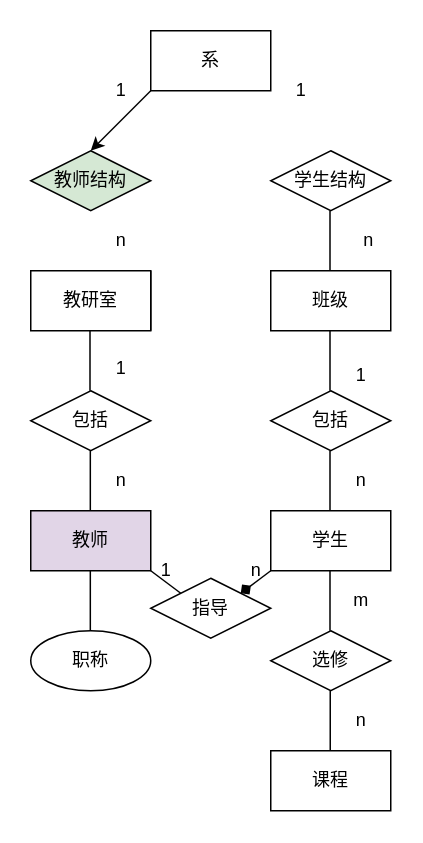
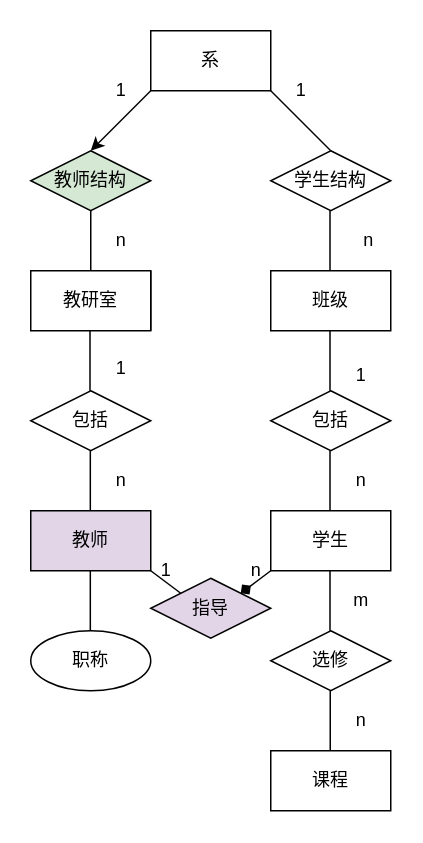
  <mxCell id="0" />
  <mxCell id="1" parent="0" />
  <mxCell id="2" value="系" style="rounded=0;whiteSpace=wrap;html=1;" vertex="1" parent="1"><mxGeometry x="100" y="20" width="80" height="40" as="geometry" /></mxCell>
  <mxCell id="3" value="教研室" style="rounded=0;whiteSpace=wrap;html=1;" vertex="1" parent="1"><mxGeometry x="20" y="180" width="80" height="40" as="geometry" /></mxCell>
  <mxCell id="4" value="教师结构" style="rhombus;whiteSpace=wrap;html=1;fillColor=#d5e8d4;" vertex="1" parent="1"><mxGeometry x="20" y="100" width="80" height="40" as="geometry" /></mxCell>
  <mxCell id="5" value="包括" style="rhombus;whiteSpace=wrap;html=1;" vertex="1" parent="1"><mxGeometry x="20" y="260" width="80" height="40" as="geometry" /></mxCell>
  <mxCell id="6" value="教师" style="rounded=0;whiteSpace=wrap;html=1;fillColor=#e1d5e7;" vertex="1" parent="1"><mxGeometry x="20" y="340" width="80" height="40" as="geometry" /></mxCell>
  <mxCell id="7" value="职称" style="ellipse;whiteSpace=wrap;html=1;" vertex="1" parent="1"><mxGeometry x="20" y="420" width="80" height="40" as="geometry" /></mxCell>
  <mxCell id="8" value="班级" style="rounded=0;whiteSpace=wrap;html=1;" vertex="1" parent="1"><mxGeometry x="180" y="180" width="80" height="40" as="geometry" /></mxCell>
  <mxCell id="9" value="学生结构" style="rhombus;whiteSpace=wrap;html=1;" vertex="1" parent="1"><mxGeometry x="180" y="100" width="80" height="40" as="geometry" /></mxCell>
  <mxCell id="10" value="包括" style="rhombus;whiteSpace=wrap;html=1;" vertex="1" parent="1"><mxGeometry x="180" y="260" width="80" height="40" as="geometry" /></mxCell>
  <mxCell id="11" value="学生" style="rounded=0;whiteSpace=wrap;html=1;" vertex="1" parent="1"><mxGeometry x="180" y="340" width="80" height="40" as="geometry" /></mxCell>
+ <mxCell id="12" value="" style="endArrow=none;html=1;rounded=0;exitX=0.5;exitY=1;exitDx=0;exitDy=0;entryX=0.5;entryY=0;entryDx=0;entryDy=0;" edge="1" parent="1" source="4" target="3"><mxGeometry width="50" height="50" relative="1" as="geometry"><mxPoint x="160" y="270" as="sourcePoint" /><mxPoint x="210" y="220" as="targetPoint" /></mxGeometry></mxCell>
  <mxCell id="13" value="" style="endArrow=none;html=1;rounded=0;exitX=0.5;exitY=1;exitDx=0;exitDy=0;entryX=0.5;entryY=0;entryDx=0;entryDy=0;" edge="1" parent="1"><mxGeometry width="50" height="50" relative="1" as="geometry"><mxPoint x="219.5" y="380" as="sourcePoint" /><mxPoint x="219.5" y="420" as="targetPoint" /></mxGeometry></mxCell>
  <mxCell id="14" value="" style="endArrow=none;html=1;rounded=0;exitX=0.5;exitY=1;exitDx=0;exitDy=0;entryX=0.5;entryY=0;entryDx=0;entryDy=0;" edge="1" parent="1"><mxGeometry width="50" height="50" relative="1" as="geometry"><mxPoint x="59.5" y="220" as="sourcePoint" /><mxPoint x="59.5" y="260" as="targetPoint" /></mxGeometry></mxCell>
  <mxCell id="15" value="" style="endArrow=none;html=1;rounded=0;exitX=0.5;exitY=1;exitDx=0;exitDy=0;entryX=0.5;entryY=0;entryDx=0;entryDy=0;" edge="1" parent="1"><mxGeometry width="50" height="50" relative="1" as="geometry"><mxPoint x="59.71" y="300" as="sourcePoint" /><mxPoint x="59.71" y="340" as="targetPoint" /></mxGeometry></mxCell>
  <mxCell id="16" value="" style="endArrow=none;html=1;rounded=0;exitX=0.5;exitY=1;exitDx=0;exitDy=0;entryX=0.5;entryY=0;entryDx=0;entryDy=0;" edge="1" parent="1"><mxGeometry width="50" height="50" relative="1" as="geometry"><mxPoint x="100" y="180" as="sourcePoint" /><mxPoint x="100" y="220" as="targetPoint" /></mxGeometry></mxCell>
  <mxCell id="17" value="" style="endArrow=none;html=1;rounded=0;exitX=0.5;exitY=1;exitDx=0;exitDy=0;entryX=0.5;entryY=0;entryDx=0;entryDy=0;" edge="1" parent="1"><mxGeometry width="50" height="50" relative="1" as="geometry"><mxPoint x="219.5" y="300" as="sourcePoint" /><mxPoint x="219.5" y="340" as="targetPoint" /></mxGeometry></mxCell>
  <mxCell id="18" value="" style="endArrow=none;html=1;rounded=0;exitX=0.5;exitY=1;exitDx=0;exitDy=0;entryX=0.5;entryY=0;entryDx=0;entryDy=0;" edge="1" parent="1"><mxGeometry width="50" height="50" relative="1" as="geometry"><mxPoint x="219.5" y="220" as="sourcePoint" /><mxPoint x="219.5" y="260" as="targetPoint" /></mxGeometry></mxCell>
  <mxCell id="19" value="" style="endArrow=none;html=1;rounded=0;exitX=0.5;exitY=1;exitDx=0;exitDy=0;entryX=0.5;entryY=0;entryDx=0;entryDy=0;" edge="1" parent="1"><mxGeometry width="50" height="50" relative="1" as="geometry"><mxPoint x="219.5" y="140" as="sourcePoint" /><mxPoint x="219.5" y="180" as="targetPoint" /></mxGeometry></mxCell>
  <mxCell id="20" value="" style="endArrow=none;html=1;rounded=0;exitX=0.5;exitY=1;exitDx=0;exitDy=0;entryX=0.5;entryY=0;entryDx=0;entryDy=0;" edge="1" parent="1"><mxGeometry width="50" height="50" relative="1" as="geometry"><mxPoint x="59.71" y="380" as="sourcePoint" /><mxPoint x="59.71" y="420" as="targetPoint" /></mxGeometry></mxCell>
  <mxCell id="21" value="选修" style="rhombus;whiteSpace=wrap;html=1;" vertex="1" parent="1"><mxGeometry x="180" y="420" width="80" height="40" as="geometry" /></mxCell>
  <mxCell id="22" value="" style="endArrow=none;html=1;rounded=0;exitX=0.5;exitY=1;exitDx=0;exitDy=0;entryX=0.5;entryY=0;entryDx=0;entryDy=0;" edge="1" parent="1"><mxGeometry width="50" height="50" relative="1" as="geometry"><mxPoint x="219.66" y="460" as="sourcePoint" /><mxPoint x="219.66" y="500" as="targetPoint" /></mxGeometry></mxCell>
  <mxCell id="23" value="课程" style="rounded=0;whiteSpace=wrap;html=1;" vertex="1" parent="1"><mxGeometry x="180" y="500" width="80" height="40" as="geometry" /></mxCell>
  <mxCell id="24" value="" style="endArrow=classic;html=1;rounded=0;exitX=0;exitY=1;exitDx=0;exitDy=0;entryX=0.5;entryY=0;entryDx=0;entryDy=0;" edge="1" parent="1" source="2" target="4"><mxGeometry width="50" height="50" relative="1" as="geometry"><mxPoint x="70" y="150" as="sourcePoint" /><mxPoint x="70" y="190" as="targetPoint" /></mxGeometry></mxCell>
+ <mxCell id="25" value="" style="endArrow=none;html=1;rounded=0;exitX=1;exitY=1;exitDx=0;exitDy=0;entryX=0.5;entryY=0;entryDx=0;entryDy=0;" edge="1" parent="1" source="2" target="9"><mxGeometry width="50" height="50" relative="1" as="geometry"><mxPoint x="80" y="160" as="sourcePoint" /><mxPoint x="80" y="200" as="targetPoint" /></mxGeometry></mxCell>
  <mxCell id="26" value="1" style="text;html=1;align=center;verticalAlign=middle;resizable=0;points=[];autosize=1;strokeColor=none;fillColor=none;" vertex="1" parent="1"><mxGeometry x="65" y="45" width="30" height="30" as="geometry" /></mxCell>
  <mxCell id="27" value="1" style="text;html=1;align=center;verticalAlign=middle;resizable=0;points=[];autosize=1;strokeColor=none;fillColor=none;" vertex="1" parent="1"><mxGeometry x="185" y="45" width="30" height="30" as="geometry" /></mxCell>
  <mxCell id="28" value="n" style="text;html=1;align=center;verticalAlign=middle;resizable=0;points=[];autosize=1;strokeColor=none;fillColor=none;" vertex="1" parent="1"><mxGeometry x="65" y="145" width="30" height="30" as="geometry" /></mxCell>
  <mxCell id="29" value="n" style="text;html=1;align=center;verticalAlign=middle;resizable=0;points=[];autosize=1;strokeColor=none;fillColor=none;" vertex="1" parent="1"><mxGeometry x="230" y="145" width="30" height="30" as="geometry" /></mxCell>
  <mxCell id="30" value="1" style="text;html=1;align=center;verticalAlign=middle;resizable=0;points=[];autosize=1;strokeColor=none;fillColor=none;" vertex="1" parent="1"><mxGeometry x="65" y="230" width="30" height="30" as="geometry" /></mxCell>
  <mxCell id="31" value="1" style="text;html=1;align=center;verticalAlign=middle;resizable=0;points=[];autosize=1;strokeColor=none;fillColor=none;" vertex="1" parent="1"><mxGeometry x="225" y="235" width="30" height="30" as="geometry" /></mxCell>
  <mxCell id="32" value="n" style="text;html=1;align=center;verticalAlign=middle;resizable=0;points=[];autosize=1;strokeColor=none;fillColor=none;" vertex="1" parent="1"><mxGeometry x="65" y="305" width="30" height="30" as="geometry" /></mxCell>
  <mxCell id="33" value="n" style="text;html=1;align=center;verticalAlign=middle;resizable=0;points=[];autosize=1;strokeColor=none;fillColor=none;" vertex="1" parent="1"><mxGeometry x="225" y="305" width="30" height="30" as="geometry" /></mxCell>
  <mxCell id="34" value="m" style="text;html=1;align=center;verticalAlign=middle;resizable=0;points=[];autosize=1;strokeColor=none;fillColor=none;" vertex="1" parent="1"><mxGeometry x="225" y="385" width="30" height="30" as="geometry" /></mxCell>
  <mxCell id="35" value="n" style="text;html=1;align=center;verticalAlign=middle;resizable=0;points=[];autosize=1;strokeColor=none;fillColor=none;" vertex="1" parent="1"><mxGeometry x="225" y="465" width="30" height="30" as="geometry" /></mxCell>
- <mxCell id="36" value="指导" style="rhombus;whiteSpace=wrap;html=1;" vertex="1" parent="1"><mxGeometry x="100" y="385" width="80" height="40" as="geometry" /></mxCell>
+ <mxCell id="36" value="指导" style="rhombus;whiteSpace=wrap;html=1;fillColor=#e1d5e7;" vertex="1" parent="1"><mxGeometry x="100" y="385" width="80" height="40" as="geometry" /></mxCell>
  <mxCell id="37" value="" style="endArrow=none;html=1;rounded=0;exitX=1;exitY=1;exitDx=0;exitDy=0;entryX=0;entryY=0;entryDx=0;entryDy=0;" edge="1" parent="1" source="6" target="36"><mxGeometry width="50" height="50" relative="1" as="geometry"><mxPoint x="69.71" y="390" as="sourcePoint" /><mxPoint x="69.71" y="430" as="targetPoint" /></mxGeometry></mxCell>
  <mxCell id="38" value="" style="endArrow=diamond;html=1;rounded=0;exitX=0;exitY=1;exitDx=0;exitDy=0;entryX=1;entryY=0;entryDx=0;entryDy=0;" edge="1" parent="1" source="11" target="36"><mxGeometry width="50" height="50" relative="1" as="geometry"><mxPoint x="79.71" y="400" as="sourcePoint" /><mxPoint x="79.71" y="440" as="targetPoint" /></mxGeometry></mxCell>
  <mxCell id="39" value="1" style="text;html=1;align=center;verticalAlign=middle;resizable=0;points=[];autosize=1;strokeColor=none;fillColor=none;" vertex="1" parent="1"><mxGeometry x="95" y="365" width="30" height="30" as="geometry" /></mxCell>
  <mxCell id="40" value="n" style="text;html=1;align=center;verticalAlign=middle;resizable=0;points=[];autosize=1;strokeColor=none;fillColor=none;" vertex="1" parent="1"><mxGeometry x="155" y="365" width="30" height="30" as="geometry" /></mxCell>
